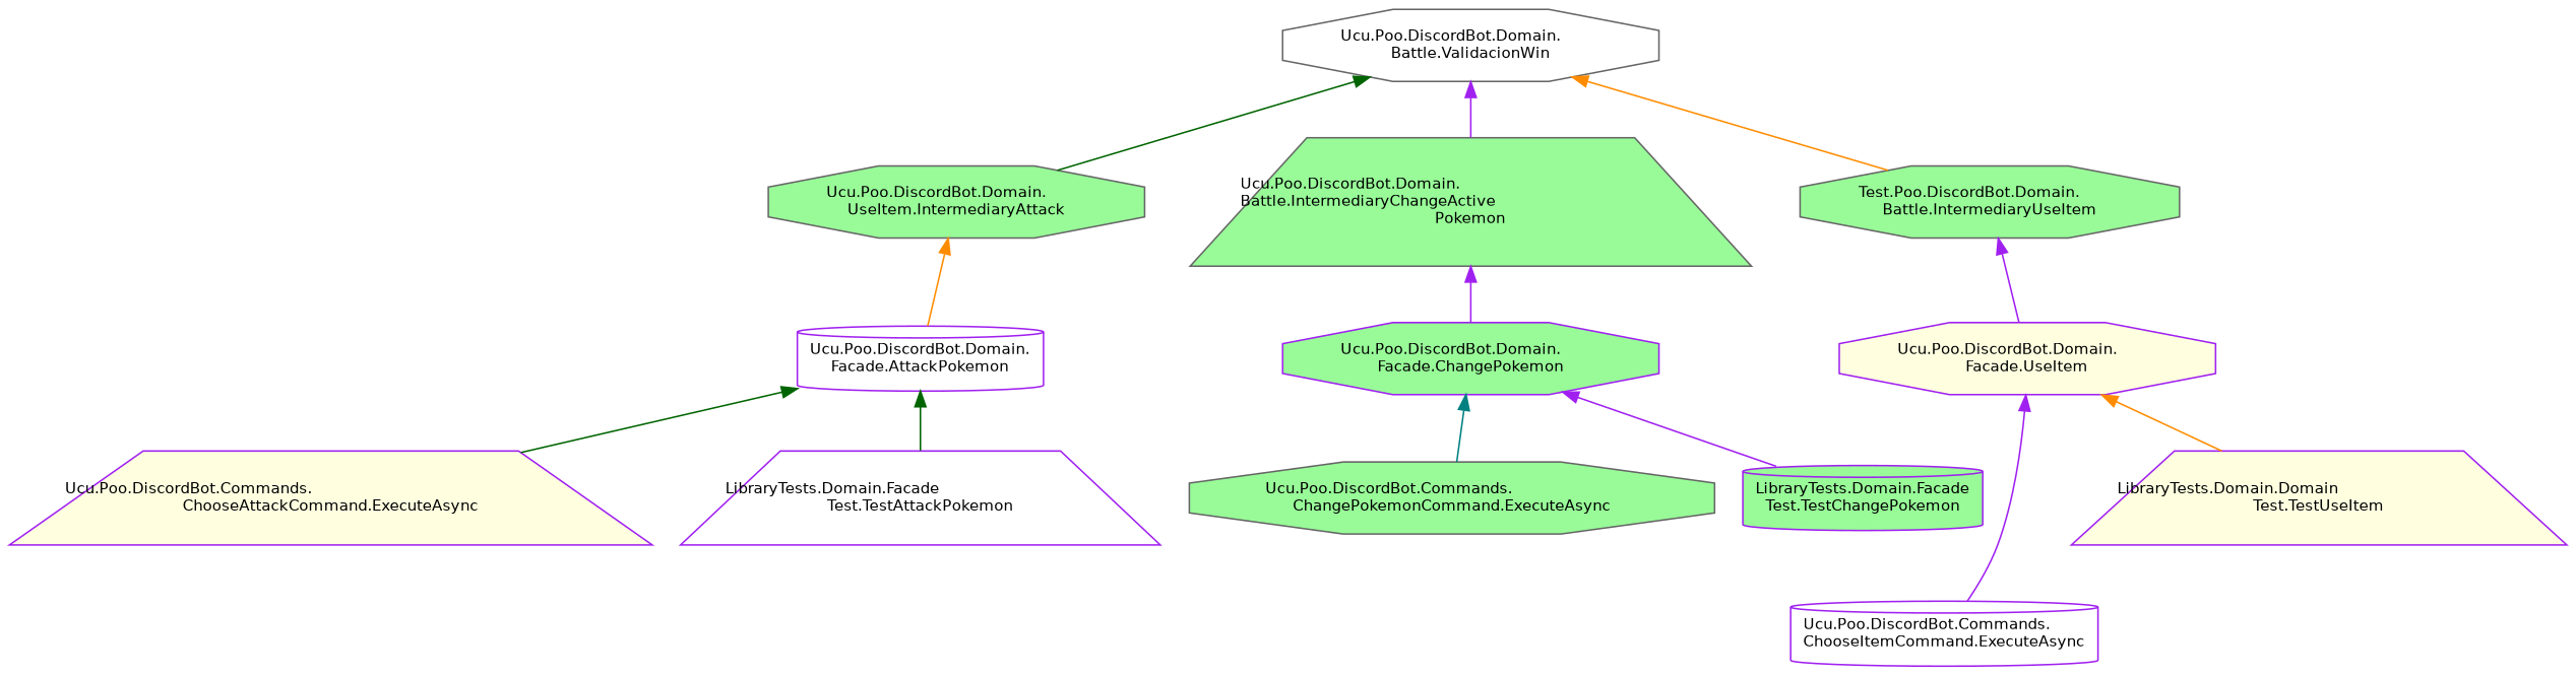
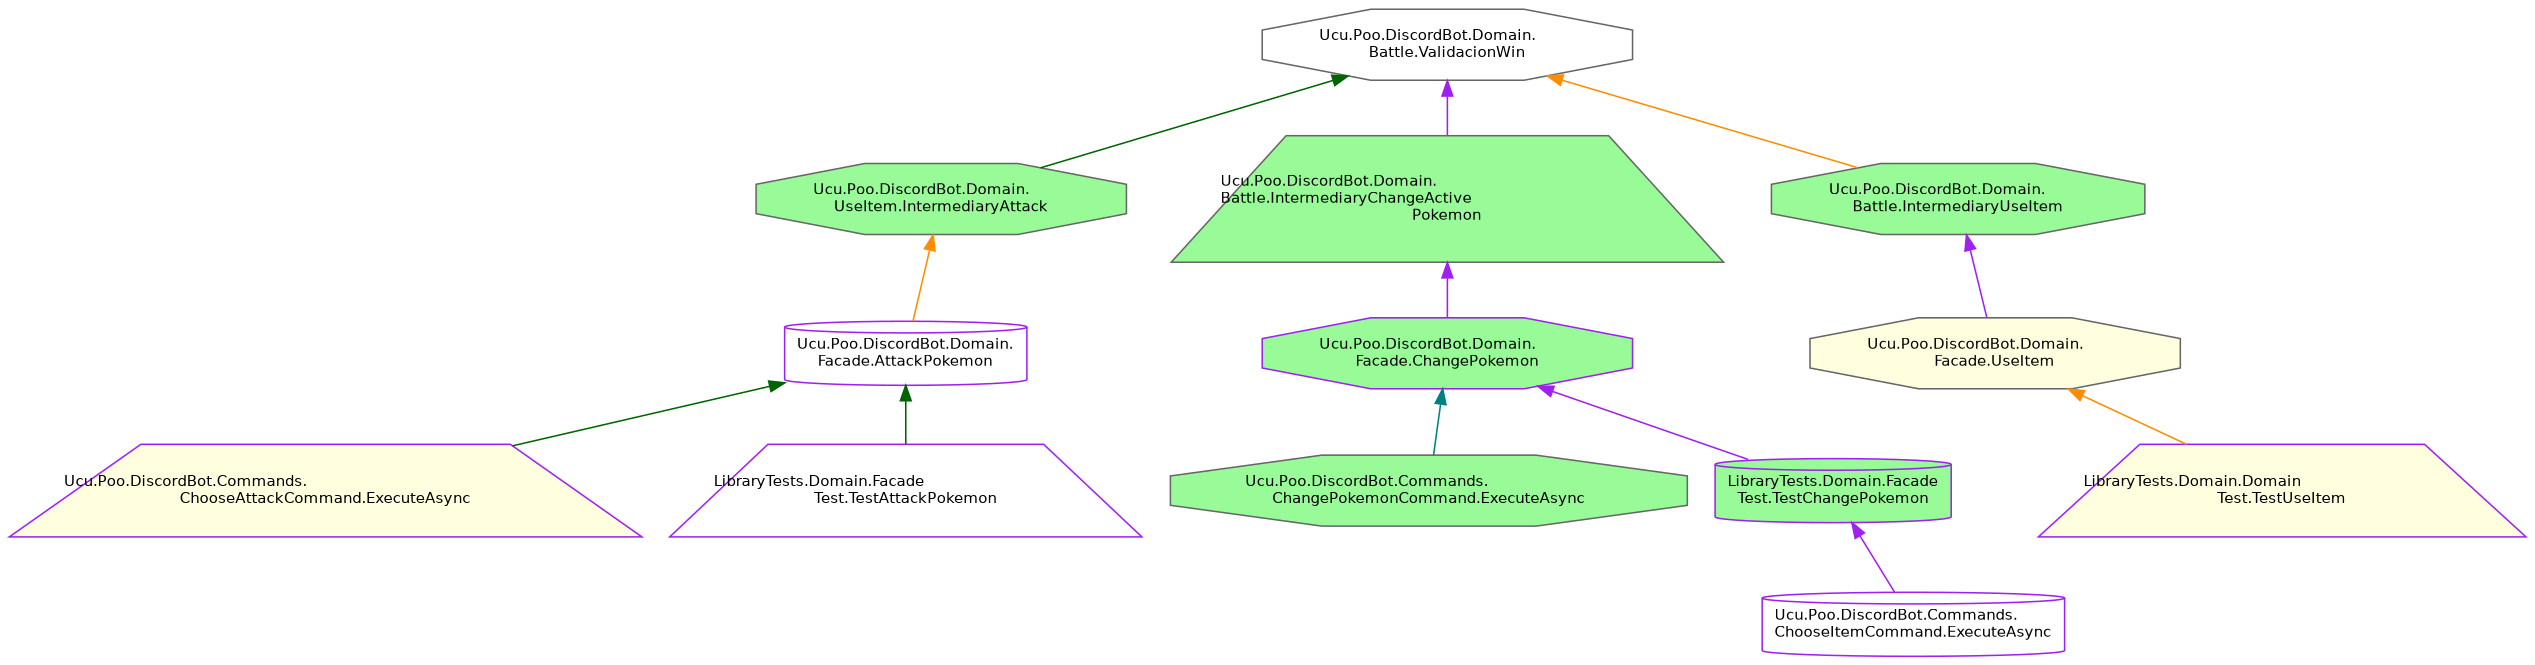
  digraph {
    rankdir=TB
    node [color=purple fillcolor=palegreen fontname=Helvetica fontsize=10 shape=octagon style=filled]
    edge [color=purple dir=back fontname=Helvetica fontsize=10 labelfontname=Helvetica labelfontsize=10 style=solid]
    n1 [color=gray40 fillcolor=white fontcolor=black height=0.2 label="Ucu.Poo.DiscordBot.Domain.\lBattle.ValidacionWin" width=0.4]
    n2 [color=gray40 height=0.2 label="Ucu.Poo.DiscordBot.Domain.\lUseItem.IntermediaryAttack" width=0.4]
    n3 [color=gray40 height=0.2 label="Ucu.Poo.DiscordBot.Domain.\lBattle.IntermediaryChangeActive\lPokemon" shape=trapezium width=0.4]
-   n4 [color=gray40 height=0.2 label="Test.Poo.DiscordBot.Domain.\lBattle.IntermediaryUseItem" width=0.4]
+   n4 [color=gray40 height=0.2 label="Ucu.Poo.DiscordBot.Domain.\lBattle.IntermediaryUseItem" width=0.4]
    n5 [fillcolor=white height=0.2 label="Ucu.Poo.DiscordBot.Domain.\lFacade.AttackPokemon" shape=cylinder width=0.4]
    n6 [height=0.2 label="Ucu.Poo.DiscordBot.Domain.\lFacade.ChangePokemon" width=0.4]
-   n7 [fillcolor=lightyellow height=0.2 label="Ucu.Poo.DiscordBot.Domain.\lFacade.UseItem" width=0.4]
+   n7 [color=gray40 fillcolor=lightyellow height=0.2 label="Ucu.Poo.DiscordBot.Domain.\lFacade.UseItem" width=0.4]
    n8 [fillcolor=lightyellow height=0.2 label="Ucu.Poo.DiscordBot.Commands.\lChooseAttackCommand.ExecuteAsync" shape=trapezium width=0.4]
    n9 [fillcolor=white height=0.2 label="LibraryTests.Domain.Facade\lTest.TestAttackPokemon" shape=trapezium width=0.4]
    n10 [color=gray40 height=0.2 label="Ucu.Poo.DiscordBot.Commands.\lChangePokemonCommand.ExecuteAsync" width=0.4]
    n11 [height=0.2 label="LibraryTests.Domain.Facade\lTest.TestChangePokemon" shape=cylinder width=0.4]
    n12 [fillcolor=white height=0.2 label="Ucu.Poo.DiscordBot.Commands.\lChooseItemCommand.ExecuteAsync" shape=cylinder width=0.4]
    n13 [fillcolor=lightyellow height=0.2 label="LibraryTests.Domain.Domain\lTest.TestUseItem" shape=trapezium width=0.4]
    n1 -> n2 [color=darkgreen]
    n1 -> n3
    n1 -> n4 [color=darkorange]
    n2 -> n5 [color=darkorange]
    n3 -> n6
    n4 -> n7
    n5 -> n8 [color=darkgreen]
    n5 -> n9 [color=darkgreen]
    n6 -> n10 [color=teal]
    n6 -> n11
-   n7 -> n12
+   n11 -> n12
    n7 -> n13 [color=darkorange]
  }
